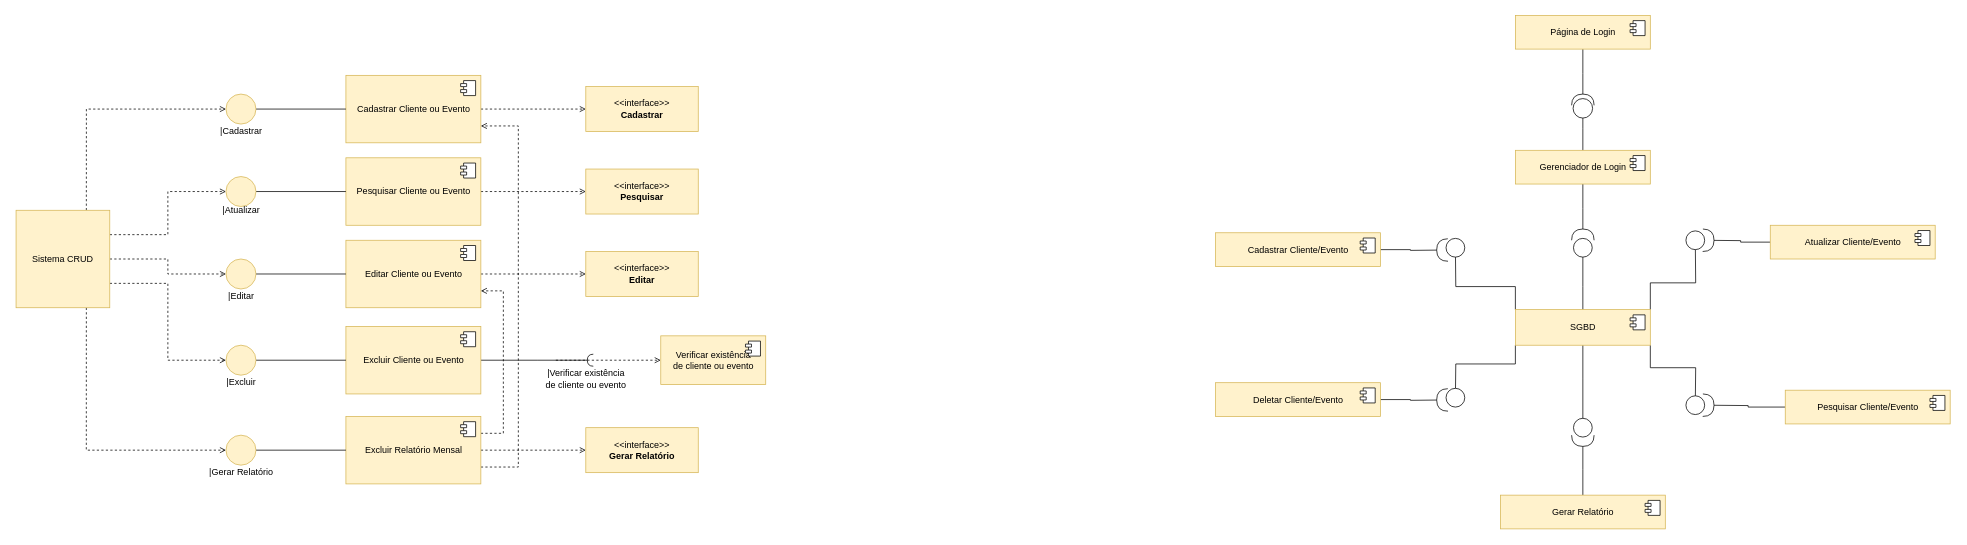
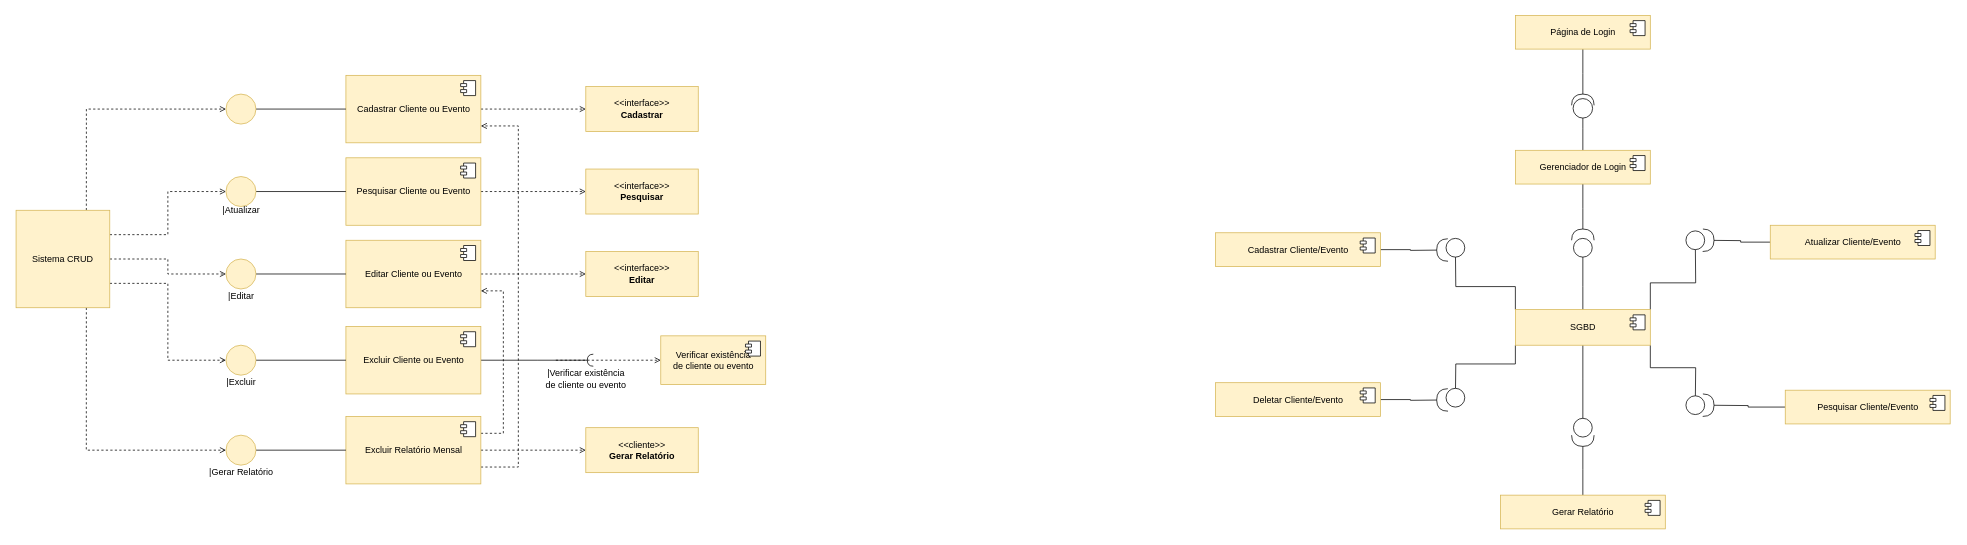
  <mxCell id="0" />
  <mxCell id="1" parent="0" />
  <mxCell id="2" style="edgeStyle=orthogonalEdgeStyle;rounded=0;orthogonalLoop=1;jettySize=auto;html=1;exitX=1;exitY=0.5;exitDx=0;exitDy=0;dashed=1;endArrow=open;endFill=0;" parent="1" source="3" edge="1"><mxGeometry relative="1" as="geometry"><mxPoint x="780" y="145" as="targetPoint" /></mxGeometry></mxCell>
  <mxCell id="3" value="Cadastrar Cliente ou Evento" style="html=1;dropTarget=0;fillColor=#fff2cc;strokeColor=#d6b656;" parent="1" vertex="1"><mxGeometry x="460" y="100" width="180" height="90" as="geometry" /></mxCell>
  <mxCell id="4" value="" style="shape=module;jettyWidth=8;jettyHeight=4;" parent="3" vertex="1"><mxGeometry x="1" width="20" height="20" relative="1" as="geometry"><mxPoint x="-27" y="7" as="offset" /></mxGeometry></mxCell>
  <mxCell id="5" style="edgeStyle=orthogonalEdgeStyle;rounded=0;orthogonalLoop=1;jettySize=auto;html=1;exitX=1;exitY=0.5;exitDx=0;exitDy=0;dashed=1;endArrow=open;endFill=0;" parent="1" source="6" edge="1"><mxGeometry relative="1" as="geometry"><mxPoint x="780" y="365" as="targetPoint" /></mxGeometry></mxCell>
  <mxCell id="6" value="Editar Cliente ou Evento" style="html=1;dropTarget=0;fillColor=#fff2cc;strokeColor=#d6b656;" parent="1" vertex="1"><mxGeometry x="460" y="320" width="180" height="90" as="geometry" /></mxCell>
  <mxCell id="7" value="" style="shape=module;jettyWidth=8;jettyHeight=4;" parent="6" vertex="1"><mxGeometry x="1" width="20" height="20" relative="1" as="geometry"><mxPoint x="-27" y="7" as="offset" /></mxGeometry></mxCell>
  <mxCell id="8" style="edgeStyle=orthogonalEdgeStyle;rounded=0;orthogonalLoop=1;jettySize=auto;html=1;exitX=1;exitY=0.25;exitDx=0;exitDy=0;entryX=1;entryY=0.75;entryDx=0;entryDy=0;endArrow=open;endFill=0;dashed=1;" parent="1" source="11" target="6" edge="1"><mxGeometry relative="1" as="geometry"><Array as="points"><mxPoint x="670" y="578" /><mxPoint x="670" y="388" /></Array></mxGeometry></mxCell>
  <mxCell id="9" style="edgeStyle=orthogonalEdgeStyle;rounded=0;orthogonalLoop=1;jettySize=auto;html=1;exitX=1;exitY=0.75;exitDx=0;exitDy=0;entryX=1;entryY=0.75;entryDx=0;entryDy=0;endArrow=open;endFill=0;dashed=1;" parent="1" source="11" target="3" edge="1"><mxGeometry relative="1" as="geometry"><Array as="points"><mxPoint x="690" y="623" /><mxPoint x="690" y="168" /></Array></mxGeometry></mxCell>
  <mxCell id="10" style="edgeStyle=orthogonalEdgeStyle;rounded=0;orthogonalLoop=1;jettySize=auto;html=1;exitX=1;exitY=0.5;exitDx=0;exitDy=0;dashed=1;endArrow=open;endFill=0;" parent="1" source="11" edge="1"><mxGeometry relative="1" as="geometry"><mxPoint x="780" y="600" as="targetPoint" /></mxGeometry></mxCell>
  <mxCell id="11" value="Excluir Relatório Mensal" style="html=1;dropTarget=0;fillColor=#fff2cc;strokeColor=#d6b656;" parent="1" vertex="1"><mxGeometry x="460" y="555" width="180" height="90" as="geometry" /></mxCell>
  <mxCell id="12" value="" style="shape=module;jettyWidth=8;jettyHeight=4;" parent="11" vertex="1"><mxGeometry x="1" width="20" height="20" relative="1" as="geometry"><mxPoint x="-27" y="7" as="offset" /></mxGeometry></mxCell>
  <mxCell id="13" style="edgeStyle=orthogonalEdgeStyle;rounded=0;orthogonalLoop=1;jettySize=auto;html=1;exitX=1;exitY=0.5;exitDx=0;exitDy=0;endArrow=halfCircle;endFill=0;" parent="1" source="14" edge="1"><mxGeometry relative="1" as="geometry"><mxPoint x="790" y="480" as="targetPoint" /></mxGeometry></mxCell>
  <mxCell id="14" value="Excluir Cliente ou Evento" style="html=1;dropTarget=0;fillColor=#fff2cc;strokeColor=#d6b656;" parent="1" vertex="1"><mxGeometry x="460" y="435" width="180" height="90" as="geometry" /></mxCell>
  <mxCell id="15" value="" style="shape=module;jettyWidth=8;jettyHeight=4;" parent="14" vertex="1"><mxGeometry x="1" width="20" height="20" relative="1" as="geometry"><mxPoint x="-27" y="7" as="offset" /></mxGeometry></mxCell>
  <mxCell id="16" style="edgeStyle=orthogonalEdgeStyle;rounded=0;orthogonalLoop=1;jettySize=auto;html=1;exitX=1;exitY=0.5;exitDx=0;exitDy=0;dashed=1;endArrow=open;endFill=0;" parent="1" source="17" edge="1"><mxGeometry relative="1" as="geometry"><mxPoint x="780" y="255" as="targetPoint" /></mxGeometry></mxCell>
  <mxCell id="17" value="Pesquisar Cliente ou Evento" style="html=1;dropTarget=0;fillColor=#fff2cc;strokeColor=#d6b656;" parent="1" vertex="1"><mxGeometry x="460" y="210" width="180" height="90" as="geometry" /></mxCell>
  <mxCell id="18" value="" style="shape=module;jettyWidth=8;jettyHeight=4;" parent="17" vertex="1"><mxGeometry x="1" width="20" height="20" relative="1" as="geometry"><mxPoint x="-27" y="7" as="offset" /></mxGeometry></mxCell>
  <mxCell id="19" style="edgeStyle=orthogonalEdgeStyle;rounded=0;orthogonalLoop=1;jettySize=auto;html=1;exitX=0.75;exitY=0;exitDx=0;exitDy=0;entryX=0;entryY=0.5;entryDx=0;entryDy=0;endArrow=open;endFill=0;dashed=1;" parent="1" source="24" target="28" edge="1"><mxGeometry relative="1" as="geometry" /></mxCell>
  <mxCell id="20" style="edgeStyle=orthogonalEdgeStyle;rounded=0;orthogonalLoop=1;jettySize=auto;html=1;exitX=1;exitY=0.25;exitDx=0;exitDy=0;entryX=0;entryY=0.5;entryDx=0;entryDy=0;endArrow=open;endFill=0;dashed=1;" parent="1" source="24" target="26" edge="1"><mxGeometry relative="1" as="geometry" /></mxCell>
  <mxCell id="21" style="edgeStyle=orthogonalEdgeStyle;rounded=0;orthogonalLoop=1;jettySize=auto;html=1;exitX=1;exitY=0.5;exitDx=0;exitDy=0;entryX=0;entryY=0.5;entryDx=0;entryDy=0;endArrow=open;endFill=0;dashed=1;" parent="1" source="24" target="30" edge="1"><mxGeometry relative="1" as="geometry" /></mxCell>
  <mxCell id="22" style="edgeStyle=orthogonalEdgeStyle;rounded=0;orthogonalLoop=1;jettySize=auto;html=1;exitX=1;exitY=0.75;exitDx=0;exitDy=0;entryX=0;entryY=0.5;entryDx=0;entryDy=0;endArrow=open;endFill=0;dashed=1;" parent="1" source="24" target="32" edge="1"><mxGeometry relative="1" as="geometry" /></mxCell>
  <mxCell id="23" style="edgeStyle=orthogonalEdgeStyle;rounded=0;orthogonalLoop=1;jettySize=auto;html=1;exitX=0.75;exitY=1;exitDx=0;exitDy=0;entryX=0;entryY=0.5;entryDx=0;entryDy=0;endArrow=open;endFill=0;dashed=1;" parent="1" source="24" target="34" edge="1"><mxGeometry relative="1" as="geometry" /></mxCell>
  <mxCell id="24" value="Sistema CRUD" style="whiteSpace=wrap;html=1;aspect=fixed;fillColor=#fff2cc;strokeColor=#d6b656;" parent="1" vertex="1"><mxGeometry x="20" y="280" width="125" height="130" as="geometry" /></mxCell>
  <mxCell id="25" style="edgeStyle=orthogonalEdgeStyle;rounded=0;orthogonalLoop=1;jettySize=auto;html=1;exitX=1;exitY=0.5;exitDx=0;exitDy=0;entryX=0;entryY=0.5;entryDx=0;entryDy=0;endArrow=none;endFill=0;" parent="1" source="26" target="17" edge="1"><mxGeometry relative="1" as="geometry" /></mxCell>
  <mxCell id="26" value="" style="ellipse;whiteSpace=wrap;html=1;aspect=fixed;fillColor=#fff2cc;strokeColor=#d6b656;" parent="1" vertex="1"><mxGeometry x="300" y="235" width="40" height="40" as="geometry" /></mxCell>
  <mxCell id="27" style="edgeStyle=orthogonalEdgeStyle;rounded=0;orthogonalLoop=1;jettySize=auto;html=1;exitX=1;exitY=0.5;exitDx=0;exitDy=0;entryX=0;entryY=0.5;entryDx=0;entryDy=0;endArrow=none;endFill=0;" parent="1" source="28" target="3" edge="1"><mxGeometry relative="1" as="geometry" /></mxCell>
  <mxCell id="28" value="" style="ellipse;whiteSpace=wrap;html=1;aspect=fixed;fillColor=#fff2cc;strokeColor=#d6b656;" parent="1" vertex="1"><mxGeometry x="300" y="125" width="40" height="40" as="geometry" /></mxCell>
  <mxCell id="29" style="edgeStyle=orthogonalEdgeStyle;rounded=0;orthogonalLoop=1;jettySize=auto;html=1;exitX=1;exitY=0.5;exitDx=0;exitDy=0;entryX=0;entryY=0.5;entryDx=0;entryDy=0;endArrow=none;endFill=0;" parent="1" source="30" target="6" edge="1"><mxGeometry relative="1" as="geometry" /></mxCell>
  <mxCell id="30" value="" style="ellipse;whiteSpace=wrap;html=1;aspect=fixed;fillColor=#fff2cc;strokeColor=#d6b656;" parent="1" vertex="1"><mxGeometry x="300" y="345" width="40" height="40" as="geometry" /></mxCell>
  <mxCell id="31" style="edgeStyle=orthogonalEdgeStyle;rounded=0;orthogonalLoop=1;jettySize=auto;html=1;exitX=1;exitY=0.5;exitDx=0;exitDy=0;entryX=0;entryY=0.5;entryDx=0;entryDy=0;endArrow=none;endFill=0;" parent="1" source="32" target="14" edge="1"><mxGeometry relative="1" as="geometry" /></mxCell>
  <mxCell id="32" value="" style="ellipse;whiteSpace=wrap;html=1;aspect=fixed;fillColor=#fff2cc;strokeColor=#d6b656;" parent="1" vertex="1"><mxGeometry x="300" y="460" width="40" height="40" as="geometry" /></mxCell>
  <mxCell id="33" style="edgeStyle=orthogonalEdgeStyle;rounded=0;orthogonalLoop=1;jettySize=auto;html=1;exitX=1;exitY=0.5;exitDx=0;exitDy=0;entryX=0;entryY=0.5;entryDx=0;entryDy=0;endArrow=none;endFill=0;" parent="1" source="34" target="11" edge="1"><mxGeometry relative="1" as="geometry" /></mxCell>
  <mxCell id="34" value="" style="ellipse;whiteSpace=wrap;html=1;aspect=fixed;fillColor=#fff2cc;strokeColor=#d6b656;" parent="1" vertex="1"><mxGeometry x="300" y="580" width="40" height="40" as="geometry" /></mxCell>
- <mxCell id="35" value="|Cadastrar" style="text;html=1;align=center;verticalAlign=middle;resizable=0;points=[];autosize=1;strokeColor=none;fillColor=none;" parent="1" vertex="1"><mxGeometry x="285" y="165" width="70" height="20" as="geometry" /></mxCell>
  <mxCell id="36" value="|Atualizar" style="text;html=1;align=center;verticalAlign=middle;resizable=0;points=[];autosize=1;strokeColor=none;fillColor=none;" parent="1" vertex="1"><mxGeometry x="285" y="270" width="70" height="20" as="geometry" /></mxCell>
  <mxCell id="37" value="|Editar" style="text;html=1;align=center;verticalAlign=middle;resizable=0;points=[];autosize=1;strokeColor=none;fillColor=none;" parent="1" vertex="1"><mxGeometry x="295" y="385" width="50" height="20" as="geometry" /></mxCell>
  <mxCell id="38" value="|Excluir" style="text;html=1;align=center;verticalAlign=middle;resizable=0;points=[];autosize=1;strokeColor=none;fillColor=none;" parent="1" vertex="1"><mxGeometry x="295" y="500" width="50" height="20" as="geometry" /></mxCell>
  <mxCell id="39" value="|Gerar Relatório" style="text;html=1;align=center;verticalAlign=middle;resizable=0;points=[];autosize=1;strokeColor=none;fillColor=none;" parent="1" vertex="1"><mxGeometry x="270" y="620" width="100" height="20" as="geometry" /></mxCell>
  <mxCell id="40" value="Verificar existência &lt;br&gt;de cliente ou evento" style="html=1;dropTarget=0;fillColor=#fff2cc;strokeColor=#d6b656;" parent="1" vertex="1"><mxGeometry x="880" y="447.5" width="140" height="65" as="geometry" /></mxCell>
  <mxCell id="41" value="" style="shape=module;jettyWidth=8;jettyHeight=4;" parent="40" vertex="1"><mxGeometry x="1" width="20" height="20" relative="1" as="geometry"><mxPoint x="-27" y="7" as="offset" /></mxGeometry></mxCell>
  <mxCell id="42" value="" style="endArrow=open;html=1;rounded=0;endFill=0;dashed=1;entryX=0;entryY=0.5;entryDx=0;entryDy=0;" parent="1" target="40" edge="1"><mxGeometry width="50" height="50" relative="1" as="geometry"><mxPoint x="740" y="480" as="sourcePoint" /><mxPoint x="790" y="435" as="targetPoint" /></mxGeometry></mxCell>
  <mxCell id="43" value="|Verificar existência&lt;br&gt;de cliente ou evento" style="text;html=1;align=center;verticalAlign=middle;resizable=0;points=[];autosize=1;strokeColor=none;fillColor=none;" parent="1" vertex="1"><mxGeometry x="720" y="490" width="120" height="30" as="geometry" /></mxCell>
  <mxCell id="44" value="&lt;span&gt;&amp;lt;&amp;lt;interface&amp;gt;&amp;gt;&lt;br&gt;&lt;b&gt;Editar&lt;/b&gt;&lt;br&gt;&lt;/span&gt;" style="rounded=0;whiteSpace=wrap;html=1;fillColor=#fff2cc;strokeColor=#d6b656;" parent="1" vertex="1"><mxGeometry x="780" y="335" width="150" height="60" as="geometry" /></mxCell>
  <mxCell id="45" value="&lt;span&gt;&amp;lt;&amp;lt;interface&amp;gt;&amp;gt;&lt;br&gt;&lt;b&gt;Pesquisar&lt;/b&gt;&lt;br&gt;&lt;/span&gt;" style="rounded=0;whiteSpace=wrap;html=1;fillColor=#fff2cc;strokeColor=#d6b656;" parent="1" vertex="1"><mxGeometry x="780" y="225" width="150" height="60" as="geometry" /></mxCell>
  <mxCell id="46" value="&amp;lt;&amp;lt;interface&amp;gt;&amp;gt;&lt;br&gt;&lt;b&gt;Cadastrar&lt;/b&gt;" style="rounded=0;whiteSpace=wrap;html=1;fillColor=#fff2cc;strokeColor=#d6b656;" parent="1" vertex="1"><mxGeometry x="780" y="115" width="150" height="60" as="geometry" /></mxCell>
- <mxCell id="47" value="&lt;span&gt;&amp;lt;&amp;lt;interface&amp;gt;&amp;gt;&lt;br&gt;&lt;b&gt;Gerar Relatório&lt;/b&gt;&lt;br&gt;&lt;/span&gt;" style="rounded=0;whiteSpace=wrap;html=1;fillColor=#fff2cc;strokeColor=#d6b656;" parent="1" vertex="1"><mxGeometry x="780" y="570" width="150" height="60" as="geometry" /></mxCell>
+ <mxCell id="47" value="&lt;span&gt;&amp;lt;&amp;lt;cliente&amp;gt;&amp;gt;&lt;br&gt;&lt;b&gt;Gerar Relatório&lt;/b&gt;&lt;br&gt;&lt;/span&gt;" style="rounded=0;whiteSpace=wrap;html=1;fillColor=#fff2cc;strokeColor=#d6b656;" parent="1" vertex="1"><mxGeometry x="780" y="570" width="150" height="60" as="geometry" /></mxCell>
  <mxCell id="48" style="edgeStyle=orthogonalEdgeStyle;rounded=0;orthogonalLoop=1;jettySize=auto;html=1;exitX=0.5;exitY=1;exitDx=0;exitDy=0;fontSize=20;endArrow=halfCircle;endFill=0;endSize=13;" edge="1" parent="1" source="49"><mxGeometry relative="1" as="geometry"><mxPoint x="2110" y="140" as="targetPoint" /></mxGeometry></mxCell>
  <mxCell id="49" value="Página de Login" style="html=1;dropTarget=0;fillColor=#fff2cc;strokeColor=#d6b656;" vertex="1" parent="1"><mxGeometry x="2020" y="20" width="180" height="45" as="geometry" /></mxCell>
  <mxCell id="50" value="" style="shape=module;jettyWidth=8;jettyHeight=4;" vertex="1" parent="49"><mxGeometry x="1" width="20" height="20" relative="1" as="geometry"><mxPoint x="-27" y="7" as="offset" /></mxGeometry></mxCell>
  <mxCell id="51" style="edgeStyle=orthogonalEdgeStyle;rounded=0;orthogonalLoop=1;jettySize=auto;html=1;exitX=0.5;exitY=0;exitDx=0;exitDy=0;fontSize=20;endArrow=oval;endFill=0;endSize=25;" edge="1" parent="1" source="57"><mxGeometry relative="1" as="geometry"><mxPoint x="2110" y="330" as="targetPoint" /></mxGeometry></mxCell>
  <mxCell id="52" style="edgeStyle=orthogonalEdgeStyle;rounded=0;orthogonalLoop=1;jettySize=auto;html=1;exitX=1;exitY=0;exitDx=0;exitDy=0;fontSize=20;endArrow=oval;endFill=0;endSize=25;" edge="1" parent="1" source="57"><mxGeometry relative="1" as="geometry"><mxPoint x="2260" y="320" as="targetPoint" /></mxGeometry></mxCell>
  <mxCell id="53" style="edgeStyle=orthogonalEdgeStyle;rounded=0;orthogonalLoop=1;jettySize=auto;html=1;exitX=1;exitY=1;exitDx=0;exitDy=0;fontSize=20;endArrow=oval;endFill=0;endSize=25;" edge="1" parent="1" source="57"><mxGeometry relative="1" as="geometry"><mxPoint x="2260" y="540" as="targetPoint" /></mxGeometry></mxCell>
  <mxCell id="54" style="edgeStyle=orthogonalEdgeStyle;rounded=0;orthogonalLoop=1;jettySize=auto;html=1;exitX=0.5;exitY=1;exitDx=0;exitDy=0;fontSize=20;endArrow=oval;endFill=0;endSize=25;" edge="1" parent="1" source="57"><mxGeometry relative="1" as="geometry"><mxPoint x="2110" y="570" as="targetPoint" /></mxGeometry></mxCell>
  <mxCell id="55" style="edgeStyle=orthogonalEdgeStyle;rounded=0;orthogonalLoop=1;jettySize=auto;html=1;exitX=0;exitY=1;exitDx=0;exitDy=0;fontSize=20;endArrow=oval;endFill=0;endSize=25;" edge="1" parent="1" source="57"><mxGeometry relative="1" as="geometry"><mxPoint x="1940" y="530" as="targetPoint" /></mxGeometry></mxCell>
  <mxCell id="56" style="edgeStyle=orthogonalEdgeStyle;rounded=0;orthogonalLoop=1;jettySize=auto;html=1;exitX=0;exitY=0;exitDx=0;exitDy=0;fontSize=20;endArrow=oval;endFill=0;endSize=25;" edge="1" parent="1" source="57"><mxGeometry relative="1" as="geometry"><mxPoint x="1940" y="330" as="targetPoint" /></mxGeometry></mxCell>
  <mxCell id="57" value="SGBD" style="html=1;dropTarget=0;fillColor=#fff2cc;strokeColor=#d6b656;" vertex="1" parent="1"><mxGeometry x="2020" y="412.5" width="180" height="47.5" as="geometry" /></mxCell>
  <mxCell id="58" value="" style="shape=module;jettyWidth=8;jettyHeight=4;" vertex="1" parent="57"><mxGeometry x="1" width="20" height="20" relative="1" as="geometry"><mxPoint x="-27" y="7" as="offset" /></mxGeometry></mxCell>
  <mxCell id="59" style="edgeStyle=orthogonalEdgeStyle;rounded=0;orthogonalLoop=1;jettySize=auto;html=1;exitX=0.5;exitY=1;exitDx=0;exitDy=0;fontSize=20;endArrow=halfCircle;endFill=0;endSize=13;" edge="1" parent="1" source="61"><mxGeometry relative="1" as="geometry"><mxPoint x="2110" y="320" as="targetPoint" /></mxGeometry></mxCell>
  <mxCell id="60" style="edgeStyle=orthogonalEdgeStyle;rounded=0;orthogonalLoop=1;jettySize=auto;html=1;exitX=0.5;exitY=0;exitDx=0;exitDy=0;fontSize=20;endArrow=circle;endFill=0;startSize=11;endSize=12;" edge="1" parent="1" source="61"><mxGeometry relative="1" as="geometry"><mxPoint x="2110" y="130" as="targetPoint" /></mxGeometry></mxCell>
  <mxCell id="61" value="Gerenciador de Login" style="html=1;dropTarget=0;fillColor=#fff2cc;strokeColor=#d6b656;" vertex="1" parent="1"><mxGeometry x="2020" y="200" width="180" height="45" as="geometry" /></mxCell>
  <mxCell id="62" value="" style="shape=module;jettyWidth=8;jettyHeight=4;" vertex="1" parent="61"><mxGeometry x="1" width="20" height="20" relative="1" as="geometry"><mxPoint x="-27" y="7" as="offset" /></mxGeometry></mxCell>
  <mxCell id="63" style="edgeStyle=orthogonalEdgeStyle;rounded=0;orthogonalLoop=1;jettySize=auto;html=1;exitX=1;exitY=0.5;exitDx=0;exitDy=0;fontSize=20;endArrow=halfCircle;endFill=0;endSize=13;" edge="1" parent="1" source="64"><mxGeometry relative="1" as="geometry"><mxPoint x="1930" y="333" as="targetPoint" /></mxGeometry></mxCell>
  <mxCell id="64" value="Cadastrar Cliente/Evento" style="html=1;dropTarget=0;fillColor=#fff2cc;strokeColor=#d6b656;" vertex="1" parent="1"><mxGeometry x="1620" y="310" width="220" height="45" as="geometry" /></mxCell>
  <mxCell id="65" value="" style="shape=module;jettyWidth=8;jettyHeight=4;" vertex="1" parent="64"><mxGeometry x="1" width="20" height="20" relative="1" as="geometry"><mxPoint x="-27" y="7" as="offset" /></mxGeometry></mxCell>
  <mxCell id="66" style="edgeStyle=orthogonalEdgeStyle;rounded=0;orthogonalLoop=1;jettySize=auto;html=1;exitX=0;exitY=0.5;exitDx=0;exitDy=0;fontSize=20;endArrow=halfCircle;endFill=0;endSize=13;" edge="1" parent="1" source="67"><mxGeometry relative="1" as="geometry"><mxPoint x="2270" y="540" as="targetPoint" /></mxGeometry></mxCell>
  <mxCell id="67" value="Pesquisar Cliente/Evento" style="html=1;dropTarget=0;fillColor=#fff2cc;strokeColor=#d6b656;" vertex="1" parent="1"><mxGeometry x="2380" y="520" width="220" height="45" as="geometry" /></mxCell>
  <mxCell id="68" value="" style="shape=module;jettyWidth=8;jettyHeight=4;" vertex="1" parent="67"><mxGeometry x="1" width="20" height="20" relative="1" as="geometry"><mxPoint x="-27" y="7" as="offset" /></mxGeometry></mxCell>
  <mxCell id="69" style="edgeStyle=orthogonalEdgeStyle;rounded=0;orthogonalLoop=1;jettySize=auto;html=1;exitX=0;exitY=0.5;exitDx=0;exitDy=0;fontSize=20;endArrow=halfCircle;endFill=0;endSize=13;" edge="1" parent="1" source="70"><mxGeometry relative="1" as="geometry"><mxPoint x="2270" y="320" as="targetPoint" /></mxGeometry></mxCell>
  <mxCell id="70" value="Atualizar Cliente/Evento" style="html=1;dropTarget=0;fillColor=#fff2cc;strokeColor=#d6b656;" vertex="1" parent="1"><mxGeometry x="2360" y="300" width="220" height="45" as="geometry" /></mxCell>
  <mxCell id="71" value="" style="shape=module;jettyWidth=8;jettyHeight=4;" vertex="1" parent="70"><mxGeometry x="1" width="20" height="20" relative="1" as="geometry"><mxPoint x="-27" y="7" as="offset" /></mxGeometry></mxCell>
  <mxCell id="72" style="edgeStyle=orthogonalEdgeStyle;rounded=0;orthogonalLoop=1;jettySize=auto;html=1;exitX=1;exitY=0.5;exitDx=0;exitDy=0;fontSize=20;endArrow=halfCircle;endFill=0;endSize=13;" edge="1" parent="1" source="73"><mxGeometry relative="1" as="geometry"><mxPoint x="1930" y="533" as="targetPoint" /></mxGeometry></mxCell>
  <mxCell id="73" value="Deletar Cliente/Evento" style="html=1;dropTarget=0;fillColor=#fff2cc;strokeColor=#d6b656;" vertex="1" parent="1"><mxGeometry x="1620" y="510" width="220" height="45" as="geometry" /></mxCell>
  <mxCell id="74" value="" style="shape=module;jettyWidth=8;jettyHeight=4;" vertex="1" parent="73"><mxGeometry x="1" width="20" height="20" relative="1" as="geometry"><mxPoint x="-27" y="7" as="offset" /></mxGeometry></mxCell>
  <mxCell id="75" style="edgeStyle=orthogonalEdgeStyle;rounded=0;orthogonalLoop=1;jettySize=auto;html=1;exitX=0.5;exitY=0;exitDx=0;exitDy=0;fontSize=20;endArrow=halfCircle;endFill=0;endSize=13;" edge="1" parent="1" source="76"><mxGeometry relative="1" as="geometry"><mxPoint x="2110" y="580" as="targetPoint" /></mxGeometry></mxCell>
  <mxCell id="76" value="Gerar Relatório" style="html=1;dropTarget=0;fillColor=#fff2cc;strokeColor=#d6b656;" vertex="1" parent="1"><mxGeometry x="2000" y="660" width="220" height="45" as="geometry" /></mxCell>
  <mxCell id="77" value="" style="shape=module;jettyWidth=8;jettyHeight=4;" vertex="1" parent="76"><mxGeometry x="1" width="20" height="20" relative="1" as="geometry"><mxPoint x="-27" y="7" as="offset" /></mxGeometry></mxCell>
